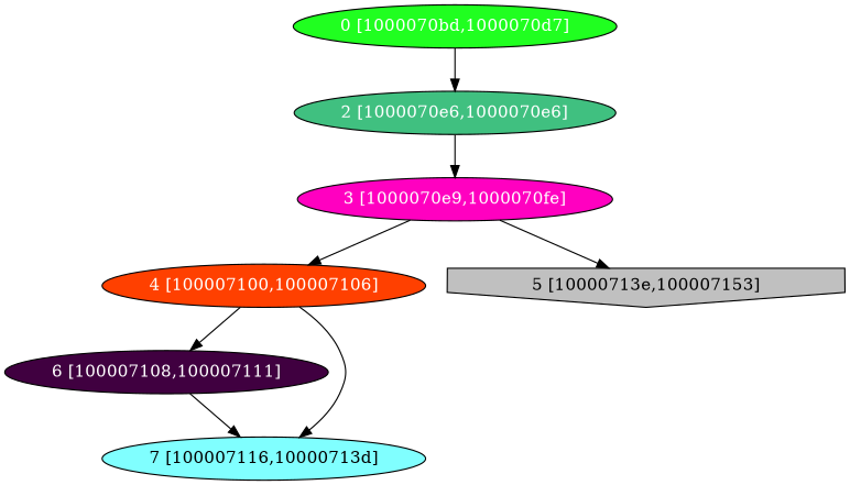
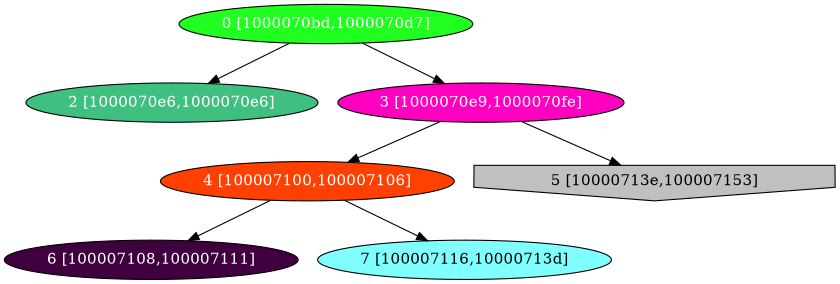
  digraph {
    node [fontcolor="#ffffff" shape=oval style=filled]
    n1 [fillcolor="#20FF20" label="0 [1000070bd,1000070d7]"]
    n2 [fillcolor="#40C080" label="2 [1000070e6,1000070e6]"]
    n3 [fillcolor="#FF00C0" label="3 [1000070e9,1000070fe]"]
    n4 [fillcolor="#FF4000" label="4 [100007100,100007106]"]
    n5 [fillcolor="#C0C0C0" fontcolor="#000000" label="5 [10000713e,100007153]" shape=invhouse]
    n6 [fillcolor="#400040" label="6 [100007108,100007111]"]
    n7 [fillcolor="#80FFFF" fontcolor="#000000" label="7 [100007116,10000713d]"]
    n1 -> n2
-   n2 -> n3
+   n1 -> n3
    n3 -> n4
    n3 -> n5
    n4 -> n6
    n4 -> n7
-   n6 -> n7
  }
